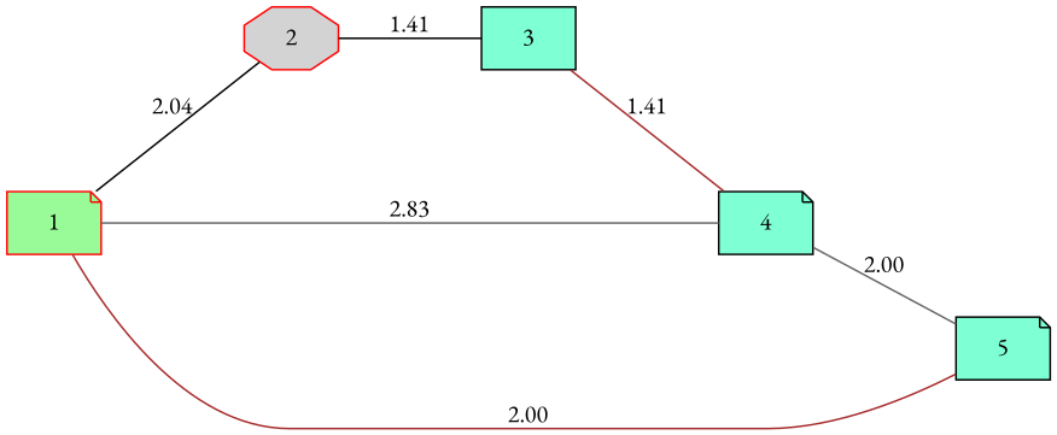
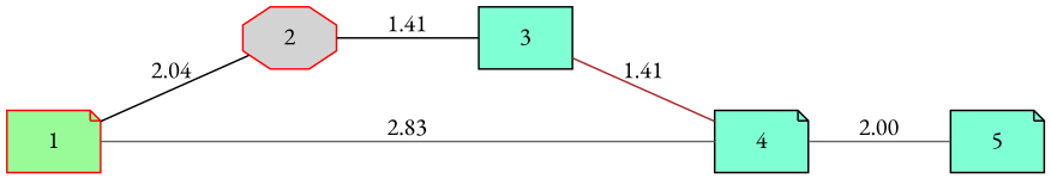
  graph {
    fontname="EB Garamond"
    nodesep=0.8
    rankdir=LR
    ranksep=0.8
    node [fillcolor=aquamarine fontname="EB Garamond" shape=note style=filled]
    edge [color=black fontname="EB Garamond"]
    1 [color=red fillcolor=palegreen]
    2 [color=red fillcolor=lightgrey shape=octagon]
    4
    5
    3 [color=black shape=box]
    1 -- 2 [label=2.04]
    1 -- 4 [color=gray40 label=2.83]
-   1 -- 5 [color=brown label=2.00]
    2 -- 3 [label=1.41]
    4 -- 5 [color=gray40 label=2.00]
    3 -- 4 [color=brown label=1.41]
  }
